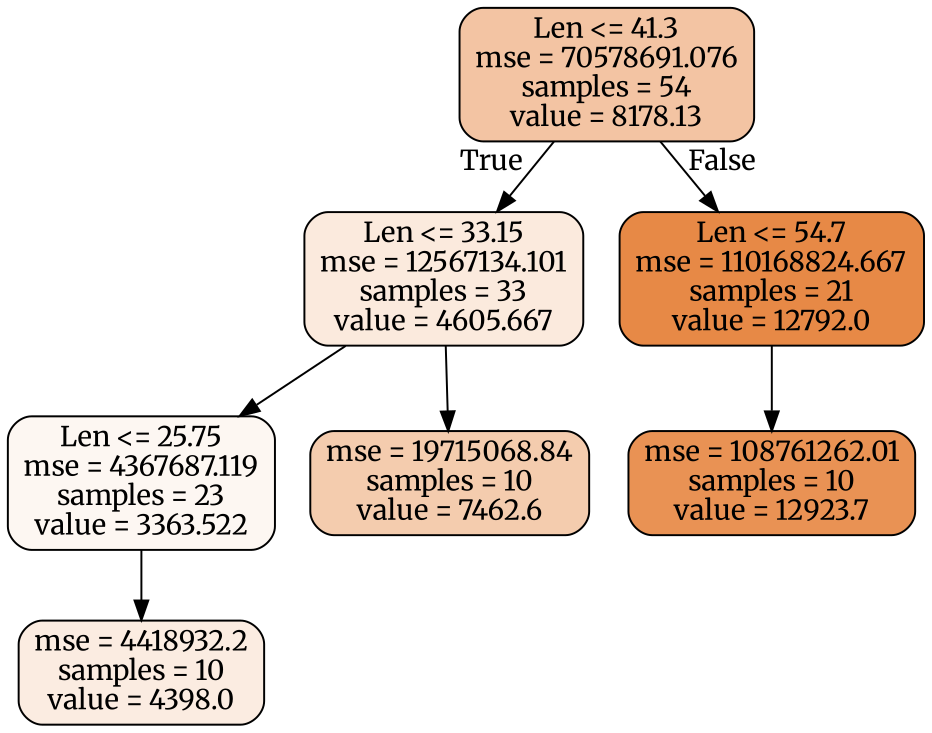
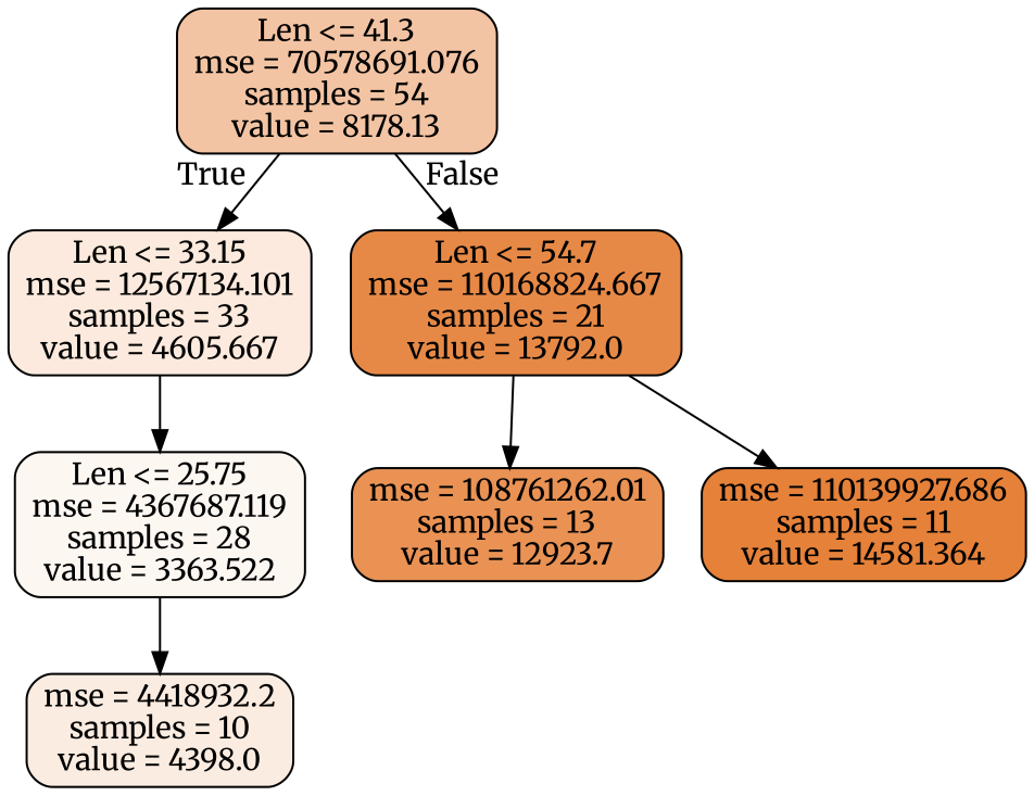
  digraph {
    fontname=Merriweather
    node [color=black fontname=Merriweather shape=box style="filled, rounded"]
    edge [fontname=Merriweather]
    n1 [fillcolor="#f3c4a3" label="Len <= 41.3\nmse = 70578691.076\nsamples = 54\nvalue = 8178.13"]
    n2 [fillcolor="#fbeadd" label="Len <= 33.15\nmse = 12567134.101\nsamples = 33\nvalue = 4605.667"]
-   n3 [fillcolor="#e78946" label="Len <= 54.7\nmse = 110168824.667\nsamples = 21\nvalue = 12792.0"]
-   n4 [fillcolor="#fdf7f2" label="Len <= 25.75\nmse = 4367687.119\nsamples = 23\nvalue = 3363.522"]
-   n5 [fillcolor="#f4ccae" label="mse = 19715068.84\nsamples = 10\nvalue = 7462.6"]
-   n6 [fillcolor="#e99254" label="mse = 108761262.01\nsamples = 10\nvalue = 12923.7"]
+   n3 [fillcolor="#e78946" label="Len <= 54.7\nmse = 110168824.667\nsamples = 21\nvalue = 13792.0"]
+   n4 [fillcolor="#fdf7f2" label="Len <= 25.75\nmse = 4367687.119\nsamples = 28\nvalue = 3363.522"]
+   n6 [fillcolor="#e99254" label="mse = 108761262.01\nsamples = 13\nvalue = 12923.7"]
+   n7 [fillcolor="#e58139" label="mse = 110139927.686\nsamples = 11\nvalue = 14581.364"]
    n8 [fillcolor="#fbece1" label="mse = 4418932.2\nsamples = 10\nvalue = 4398.0"]
    n1 -> n2 [headlabel=True labelangle=45 labeldistance=2.5]
    n1 -> n3 [headlabel=False labelangle=-45 labeldistance=2.5]
    n2 -> n4
-   n2 -> n5
    n3 -> n6
+   n3 -> n7
    n4 -> n8
  }
